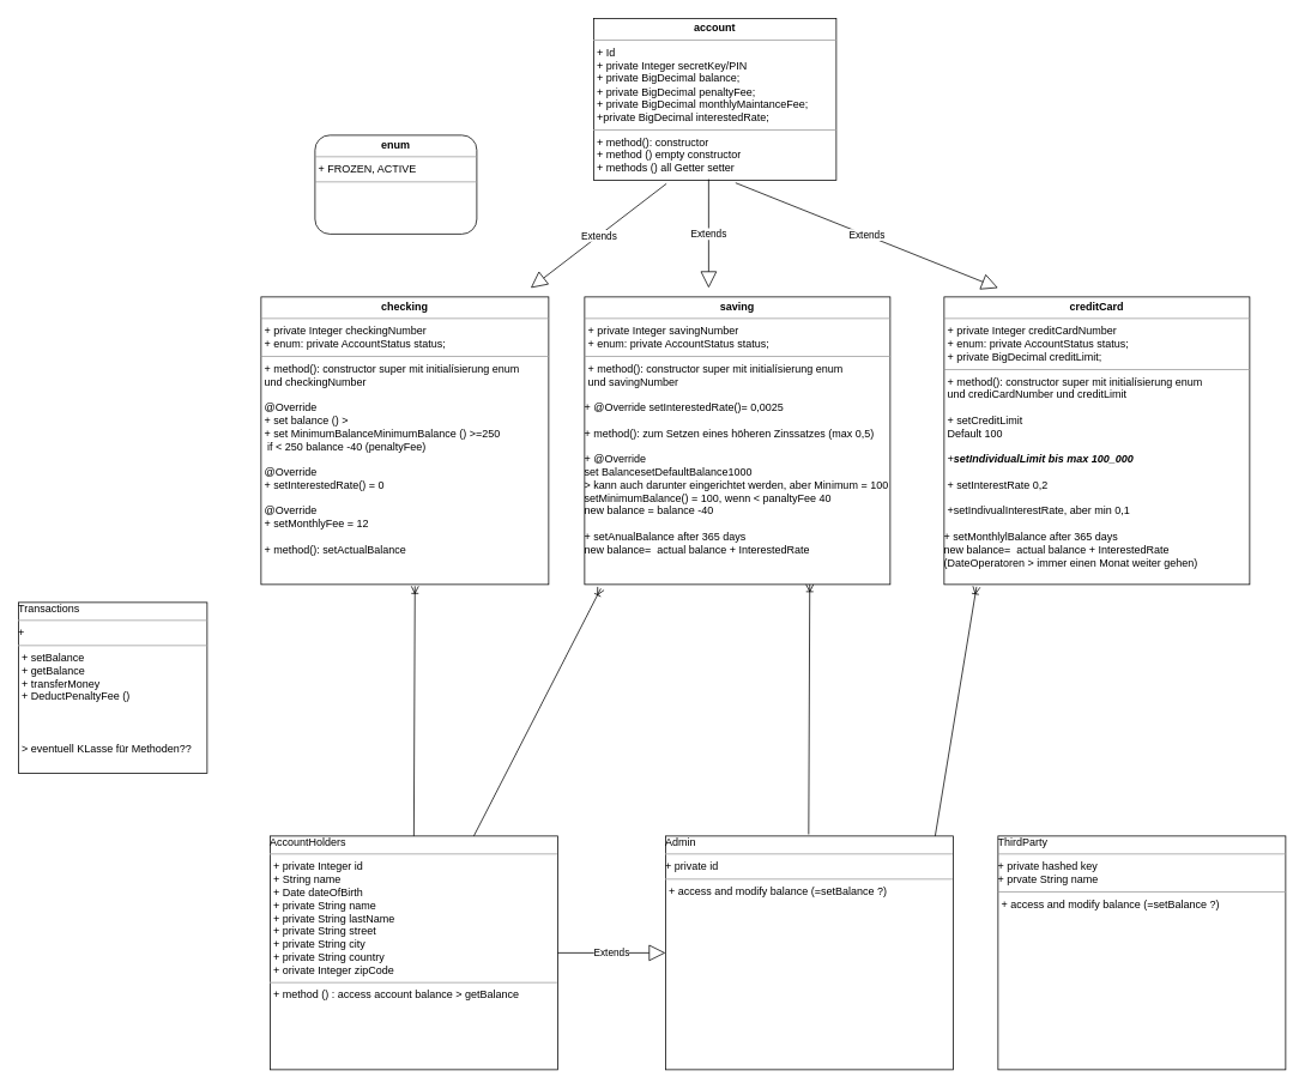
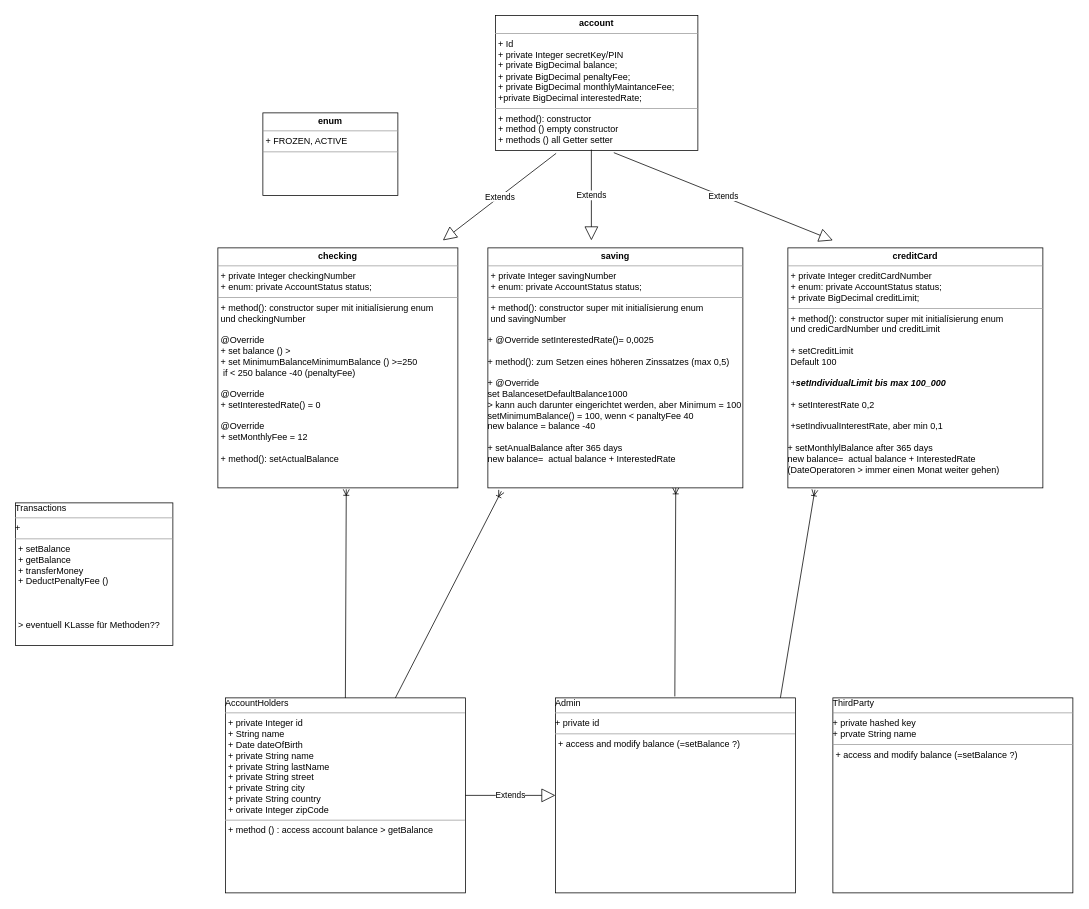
  <mxCell id="0" />
  <mxCell id="1" parent="0" />
  <mxCell id="2" value="&lt;p style=&quot;margin: 0px ; margin-top: 4px ; text-align: center&quot;&gt;&lt;b&gt;account&lt;/b&gt;&lt;/p&gt;&lt;hr size=&quot;1&quot;&gt;&lt;p style=&quot;margin: 0px ; margin-left: 4px&quot;&gt;+ Id&lt;br&gt;&lt;/p&gt;&lt;p style=&quot;margin: 0px ; margin-left: 4px&quot;&gt;+ private Integer secretKey/PIN&lt;/p&gt;&lt;p style=&quot;margin: 0px ; margin-left: 4px&quot;&gt;+ private BigDecimal balance;&lt;/p&gt;&lt;p style=&quot;margin: 0px ; margin-left: 4px&quot;&gt;+ private BigDecimal penaltyFee;&lt;/p&gt;&lt;p style=&quot;margin: 0px ; margin-left: 4px&quot;&gt;+ private BigDecimal monthlyMaintanceFee;&lt;br&gt;+private BigDecimal interestedRate;&lt;/p&gt;&lt;hr size=&quot;1&quot;&gt;&lt;p style=&quot;margin: 0px ; margin-left: 4px&quot;&gt;+ method(): constructor&lt;/p&gt;&lt;p style=&quot;margin: 0px ; margin-left: 4px&quot;&gt;+ method () empty constructor&lt;/p&gt;&lt;p style=&quot;margin: 0px ; margin-left: 4px&quot;&gt;+ methods () all Getter setter&lt;/p&gt;&lt;p style=&quot;margin: 0px ; margin-left: 4px&quot;&gt;&lt;br&gt;&lt;/p&gt;&lt;p style=&quot;margin: 0px ; margin-left: 4px&quot;&gt;&lt;br&gt;&lt;/p&gt;" style="verticalAlign=top;align=left;overflow=fill;fontSize=12;fontFamily=Helvetica;html=1;" parent="1" vertex="1"><mxGeometry x="660" y="20" width="270" height="180" as="geometry" /></mxCell>
  <mxCell id="3" value="&lt;p style=&quot;margin: 0px ; margin-top: 4px ; text-align: center&quot;&gt;&lt;b&gt;checking&lt;/b&gt;&lt;br&gt;&lt;/p&gt;&lt;hr size=&quot;1&quot;&gt;&lt;p style=&quot;margin: 0px ; margin-left: 4px&quot;&gt;+ private Integer checkingNumber&lt;br&gt;&lt;/p&gt;&lt;p style=&quot;margin: 0px ; margin-left: 4px&quot;&gt;+ enum: private AccountStatus status;&lt;/p&gt;&lt;hr size=&quot;1&quot;&gt;&lt;p style=&quot;margin: 0px ; margin-left: 4px&quot;&gt;+ method(): constructor super mit initialísierung enum &lt;br&gt;&lt;/p&gt;&lt;p style=&quot;margin: 0px ; margin-left: 4px&quot;&gt;und checkingNumber&lt;br&gt;&lt;/p&gt;&lt;p style=&quot;margin: 0px ; margin-left: 4px&quot;&gt;&lt;br&gt;&lt;/p&gt;&lt;p style=&quot;margin: 0px ; margin-left: 4px&quot;&gt;@Override&lt;br&gt;&lt;/p&gt;&lt;p style=&quot;margin: 0px ; margin-left: 4px&quot;&gt;+ set balance () &amp;gt;&amp;nbsp; &lt;br&gt;&lt;/p&gt;&lt;p style=&quot;margin: 0px ; margin-left: 4px&quot;&gt;+ set MinimumBalanceMinimumBalance () &amp;gt;=250&lt;/p&gt;&lt;p style=&quot;margin: 0px ; margin-left: 4px&quot;&gt;&lt;span style=&quot;white-space: pre&quot;&gt; &lt;/span&gt;if &amp;lt; 250 balance -40 (penaltyFee)&lt;br&gt;&lt;/p&gt;&lt;p style=&quot;margin: 0px ; margin-left: 4px&quot;&gt;&lt;br&gt;&lt;/p&gt;&lt;p style=&quot;margin: 0px ; margin-left: 4px&quot;&gt;@Override&lt;br&gt;&lt;/p&gt;&lt;p style=&quot;margin: 0px ; margin-left: 4px&quot;&gt;+ setInterestedRate() = 0&lt;/p&gt;&lt;p style=&quot;margin: 0px ; margin-left: 4px&quot;&gt;&lt;br&gt;&lt;/p&gt;&lt;p style=&quot;margin: 0px ; margin-left: 4px&quot;&gt;@Override&lt;/p&gt;&lt;p style=&quot;margin: 0px ; margin-left: 4px&quot;&gt;+ setMonthlyFee = 12&lt;/p&gt;&lt;p style=&quot;margin: 0px ; margin-left: 4px&quot;&gt;&lt;br&gt;&lt;/p&gt;&lt;p style=&quot;margin: 0px ; margin-left: 4px&quot;&gt;+ method(): setActualBalance&lt;br&gt;&lt;/p&gt;" style="verticalAlign=top;align=left;overflow=fill;fontSize=12;fontFamily=Helvetica;html=1;" parent="1" vertex="1"><mxGeometry x="290" y="330" width="320" height="320" as="geometry" /></mxCell>
- <mxCell id="4" value="&lt;p style=&quot;margin: 0px ; margin-top: 4px ; text-align: center&quot;&gt;&lt;b&gt;enum&lt;/b&gt;&lt;br&gt;&lt;/p&gt;&lt;hr size=&quot;1&quot;&gt;&lt;p style=&quot;margin: 0px ; margin-left: 4px&quot;&gt;+ FROZEN, ACTIVE&lt;br&gt;&lt;/p&gt;&lt;hr size=&quot;1&quot;&gt;" style="verticalAlign=top;align=left;overflow=fill;fontSize=12;fontFamily=Helvetica;html=1;rounded=1;" parent="1" vertex="1"><mxGeometry x="350" y="150" width="180" height="110" as="geometry" /></mxCell>
+ <mxCell id="4" value="&lt;p style=&quot;margin: 0px ; margin-top: 4px ; text-align: center&quot;&gt;&lt;b&gt;enum&lt;/b&gt;&lt;br&gt;&lt;/p&gt;&lt;hr size=&quot;1&quot;&gt;&lt;p style=&quot;margin: 0px ; margin-left: 4px&quot;&gt;+ FROZEN, ACTIVE&lt;br&gt;&lt;/p&gt;&lt;hr size=&quot;1&quot;&gt;" style="verticalAlign=top;align=left;overflow=fill;fontSize=12;fontFamily=Helvetica;html=1;" parent="1" vertex="1"><mxGeometry x="350" y="150" width="180" height="110" as="geometry" /></mxCell>
  <mxCell id="5" value="&lt;p style=&quot;margin: 0px ; margin-top: 4px ; text-align: center&quot;&gt;&lt;b&gt;saving&lt;/b&gt;&lt;br&gt;&lt;/p&gt;&lt;hr size=&quot;1&quot;&gt;&lt;p style=&quot;margin: 0px ; margin-left: 4px&quot;&gt;+ private Integer savingNumber&lt;br&gt;&lt;/p&gt;&lt;p style=&quot;margin: 0px ; margin-left: 4px&quot;&gt;+ enum: private AccountStatus status;&lt;/p&gt;&lt;hr size=&quot;1&quot;&gt;&lt;p style=&quot;margin: 0px ; margin-left: 4px&quot;&gt;+ method(): constructor super mit initialísierung enum&lt;/p&gt;&lt;p style=&quot;margin: 0px ; margin-left: 4px&quot;&gt;und savingNumber&lt;/p&gt;&lt;p style=&quot;margin: 0px ; margin-left: 4px&quot;&gt;&lt;br&gt;&lt;/p&gt;&lt;div&gt;+ @Override setInterestedRate()= 0,0025&lt;/div&gt;&lt;div&gt;&lt;br&gt;&lt;/div&gt;&lt;div&gt;+ method(): zum Setzen eines höheren Zinssatzes (max 0,5)&lt;/div&gt;&lt;div&gt;&lt;br&gt;&lt;/div&gt;&lt;div&gt;+ @Override &lt;br&gt;&lt;/div&gt;&lt;div&gt;set BalancesetDefaultBalance1000&lt;/div&gt;&lt;div&gt;&amp;gt; kann auch darunter eingerichtet werden, aber Minimum = 100&lt;/div&gt;&lt;div&gt;setMinimumBalance() = 100, wenn &amp;lt; panaltyFee 40 &lt;br&gt;&lt;/div&gt;&lt;div&gt;new balance = balance -40&lt;/div&gt;&lt;div&gt;&lt;br&gt;&lt;/div&gt;&lt;div&gt;+ setAnualBalance after 365 days&lt;/div&gt;&lt;div&gt;new balance=&amp;nbsp; actual balance + InterestedRate&lt;br&gt;&lt;/div&gt;&lt;div&gt;&lt;br&gt;&lt;/div&gt;" style="verticalAlign=top;align=left;overflow=fill;fontSize=12;fontFamily=Helvetica;html=1;" parent="1" vertex="1"><mxGeometry x="650" y="330" width="340" height="320" as="geometry" /></mxCell>
  <mxCell id="6" value="&lt;p style=&quot;margin: 0px ; margin-top: 4px ; text-align: center&quot;&gt;&lt;b&gt;creditCard&lt;/b&gt;&lt;br&gt;&lt;/p&gt;&lt;hr size=&quot;1&quot;&gt;&lt;p style=&quot;margin: 0px ; margin-left: 4px&quot;&gt;+ private Integer creditCardNumber&lt;br&gt;&lt;/p&gt;&lt;p style=&quot;margin: 0px ; margin-left: 4px&quot;&gt;+ enum: private AccountStatus status;&lt;/p&gt;&lt;p style=&quot;margin: 0px ; margin-left: 4px&quot;&gt;+ private BigDecimal creditLimit;&lt;br&gt;&lt;/p&gt;&lt;hr size=&quot;1&quot;&gt;&lt;p style=&quot;margin: 0px ; margin-left: 4px&quot;&gt;+ method(): constructor super mit initialísierung enum&lt;/p&gt;&lt;p style=&quot;margin: 0px ; margin-left: 4px&quot;&gt;und crediCardNumber und creditLimit&lt;/p&gt;&lt;p style=&quot;margin: 0px ; margin-left: 4px&quot;&gt;&lt;br&gt;&lt;/p&gt;&lt;p style=&quot;margin: 0px ; margin-left: 4px&quot;&gt;+ setCreditLimit &lt;br&gt;&lt;/p&gt;&lt;p style=&quot;margin: 0px ; margin-left: 4px&quot;&gt;Default 100&lt;/p&gt;&lt;p style=&quot;margin: 0px ; margin-left: 4px&quot;&gt;&lt;br&gt;&lt;/p&gt;&lt;p style=&quot;margin: 0px ; margin-left: 4px&quot;&gt;&lt;i&gt;+&lt;b&gt;setIndividualLimit bis max 100_000&lt;/b&gt;&lt;/i&gt;&lt;/p&gt;&lt;p style=&quot;margin: 0px ; margin-left: 4px&quot;&gt;&lt;br&gt;&lt;/p&gt;&lt;p style=&quot;margin: 0px ; margin-left: 4px&quot;&gt;+ setInterestRate 0,2&lt;/p&gt;&lt;p style=&quot;margin: 0px ; margin-left: 4px&quot;&gt;&lt;br&gt;&lt;/p&gt;&lt;p style=&quot;margin: 0px ; margin-left: 4px&quot;&gt;+setIndivualInterestRate, aber min 0,1&lt;br&gt;&lt;/p&gt;&lt;p style=&quot;margin: 0px ; margin-left: 4px&quot;&gt;&lt;br&gt;&lt;/p&gt;&lt;div&gt;&lt;div&gt;+ setMonthlylBalance after 365 days&lt;/div&gt;new balance=&amp;nbsp; actual balance + InterestedRate&lt;/div&gt;&lt;div&gt;(DateOperatoren &amp;gt; immer einen Monat weiter gehen)&lt;br&gt;&lt;/div&gt;" style="verticalAlign=top;align=left;overflow=fill;fontSize=12;fontFamily=Helvetica;html=1;" parent="1" vertex="1"><mxGeometry x="1050" y="330" width="340" height="320" as="geometry" /></mxCell>
  <mxCell id="7" value="Extends" style="endArrow=block;endSize=16;endFill=0;html=1;exitX=0.3;exitY=1.022;exitDx=0;exitDy=0;exitPerimeter=0;" parent="1" source="2" edge="1"><mxGeometry width="160" relative="1" as="geometry"><mxPoint x="550" y="270" as="sourcePoint" /><mxPoint x="590" y="320" as="targetPoint" /></mxGeometry></mxCell>
  <mxCell id="8" value="Extends" style="endArrow=block;endSize=16;endFill=0;html=1;exitX=0.474;exitY=0.994;exitDx=0;exitDy=0;exitPerimeter=0;" parent="1" source="2" edge="1"><mxGeometry width="160" relative="1" as="geometry"><mxPoint x="700" y="250" as="sourcePoint" /><mxPoint x="788" y="320" as="targetPoint" /></mxGeometry></mxCell>
  <mxCell id="9" value="Extends" style="endArrow=block;endSize=16;endFill=0;html=1;exitX=0.585;exitY=1.017;exitDx=0;exitDy=0;exitPerimeter=0;" parent="1" source="2" edge="1"><mxGeometry width="160" relative="1" as="geometry"><mxPoint x="820" y="230" as="sourcePoint" /><mxPoint x="1110" y="320" as="targetPoint" /></mxGeometry></mxCell>
  <mxCell id="10" value="AccountHolders&lt;hr size=&quot;1&quot;&gt;&lt;p style=&quot;margin: 0px ; margin-left: 4px&quot;&gt;+ private Integer id&lt;/p&gt;&lt;p style=&quot;margin: 0px ; margin-left: 4px&quot;&gt;+ String name&lt;/p&gt;&lt;p style=&quot;margin: 0px ; margin-left: 4px&quot;&gt;+ Date dateOfBirth&lt;/p&gt;&lt;p style=&quot;margin: 0px ; margin-left: 4px&quot;&gt;+ private String name&lt;/p&gt;&lt;p style=&quot;margin: 0px ; margin-left: 4px&quot;&gt;+ private String lastName&lt;/p&gt;&lt;p style=&quot;margin: 0px ; margin-left: 4px&quot;&gt;+ private String street&lt;/p&gt;&lt;p style=&quot;margin: 0px ; margin-left: 4px&quot;&gt;+ private String city&lt;/p&gt;&lt;p style=&quot;margin: 0px ; margin-left: 4px&quot;&gt;+ private String country&lt;/p&gt;&lt;p style=&quot;margin: 0px ; margin-left: 4px&quot;&gt;+ orivate Integer zipCode&lt;br&gt;&lt;/p&gt;&lt;hr size=&quot;1&quot;&gt;&lt;p style=&quot;margin: 0px ; margin-left: 4px&quot;&gt;+ method () : access account balance &amp;gt; getBalance&lt;br&gt;&lt;/p&gt;" style="verticalAlign=top;align=left;overflow=fill;fontSize=12;fontFamily=Helvetica;html=1;" parent="1" vertex="1"><mxGeometry x="300" y="930" width="320" height="260" as="geometry" /></mxCell>
  <mxCell id="11" value="Admin&lt;hr size=&quot;1&quot;&gt;+ private id&lt;br&gt;&lt;hr size=&quot;1&quot;&gt;&lt;p style=&quot;margin: 0px ; margin-left: 4px&quot;&gt;+ access and modify balance (=setBalance ?)&lt;br&gt;&lt;/p&gt;" style="verticalAlign=top;align=left;overflow=fill;fontSize=12;fontFamily=Helvetica;html=1;" parent="1" vertex="1"><mxGeometry x="740" y="930" width="320" height="260" as="geometry" /></mxCell>
  <mxCell id="12" value="Extends" style="endArrow=block;endSize=16;endFill=0;html=1;exitX=1;exitY=0.5;exitDx=0;exitDy=0;entryX=0;entryY=0.5;entryDx=0;entryDy=0;" parent="1" source="10" target="11" edge="1"><mxGeometry width="160" relative="1" as="geometry"><mxPoint x="741" y="673.96" as="sourcePoint" /><mxPoint x="640" y="810" as="targetPoint" /></mxGeometry></mxCell>
  <mxCell id="13" value="Transactions&lt;br&gt;&lt;hr size=&quot;1&quot;&gt;+ &lt;br&gt;&lt;hr size=&quot;1&quot;&gt;&lt;p style=&quot;margin: 0px ; margin-left: 4px&quot;&gt;+ setBalance&lt;/p&gt;&lt;p style=&quot;margin: 0px ; margin-left: 4px&quot;&gt;+ getBalance&lt;br&gt;&lt;/p&gt;&lt;p style=&quot;margin: 0px ; margin-left: 4px&quot;&gt;+ transferMoney&lt;/p&gt;&lt;p style=&quot;margin: 0px ; margin-left: 4px&quot;&gt;+ DeductPenaltyFee ()&lt;/p&gt;&lt;p style=&quot;margin: 0px ; margin-left: 4px&quot;&gt;&lt;br&gt;&lt;/p&gt;&lt;p style=&quot;margin: 0px ; margin-left: 4px&quot;&gt;&lt;br&gt;&lt;/p&gt;&lt;p style=&quot;margin: 0px ; margin-left: 4px&quot;&gt;&lt;br&gt;&lt;/p&gt;&lt;p style=&quot;margin: 0px ; margin-left: 4px&quot;&gt;&amp;gt; eventuell KLasse für Methoden??&lt;br&gt;&lt;/p&gt;" style="verticalAlign=top;align=left;overflow=fill;fontSize=12;fontFamily=Helvetica;html=1;" parent="1" vertex="1"><mxGeometry x="20" y="670" width="210" height="190" as="geometry" /></mxCell>
  <mxCell id="14" value="" style="fontSize=12;html=1;endArrow=ERoneToMany;exitX=0.5;exitY=0;exitDx=0;exitDy=0;entryX=0.535;entryY=1.006;entryDx=0;entryDy=0;entryPerimeter=0;" parent="1" source="10" target="3" edge="1"><mxGeometry width="100" height="100" relative="1" as="geometry"><mxPoint x="430" y="780" as="sourcePoint" /><mxPoint x="460" y="660" as="targetPoint" /></mxGeometry></mxCell>
  <mxCell id="15" value="" style="fontSize=12;html=1;endArrow=ERoneToMany;entryX=0.053;entryY=1.014;entryDx=0;entryDy=0;entryPerimeter=0;" parent="1" source="10" target="5" edge="1"><mxGeometry width="100" height="100" relative="1" as="geometry"><mxPoint x="600" y="790" as="sourcePoint" /><mxPoint x="638.88" y="659.22" as="targetPoint" /></mxGeometry></mxCell>
  <mxCell id="16" value="" style="fontSize=12;html=1;endArrow=ERoneToMany;exitX=0.5;exitY=0;exitDx=0;exitDy=0;entryX=0.535;entryY=1.006;entryDx=0;entryDy=0;entryPerimeter=0;" parent="1" edge="1"><mxGeometry width="100" height="100" relative="1" as="geometry"><mxPoint x="899.29" y="928.08" as="sourcePoint" /><mxPoint x="900.49" y="650" as="targetPoint" /></mxGeometry></mxCell>
  <mxCell id="17" value="" style="fontSize=12;html=1;endArrow=ERoneToMany;exitX=0.5;exitY=0;exitDx=0;exitDy=0;entryX=0.106;entryY=1.008;entryDx=0;entryDy=0;entryPerimeter=0;" parent="1" target="6" edge="1"><mxGeometry width="100" height="100" relative="1" as="geometry"><mxPoint x="1040" y="930" as="sourcePoint" /><mxPoint x="1041.2" y="651.92" as="targetPoint" /></mxGeometry></mxCell>
  <mxCell id="18" value="ThirdParty&lt;hr size=&quot;1&quot;&gt;+ private hashed key&lt;br&gt;+ prvate String name&lt;br&gt;&lt;hr size=&quot;1&quot;&gt;&lt;p style=&quot;margin: 0px ; margin-left: 4px&quot;&gt;+ access and modify balance (=setBalance ?)&lt;br&gt;&lt;/p&gt;" style="verticalAlign=top;align=left;overflow=fill;fontSize=12;fontFamily=Helvetica;html=1;" parent="1" vertex="1"><mxGeometry x="1110" y="930" width="320" height="260" as="geometry" /></mxCell>
